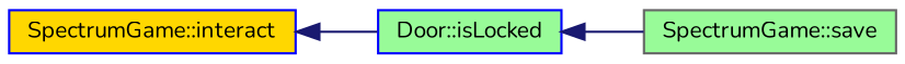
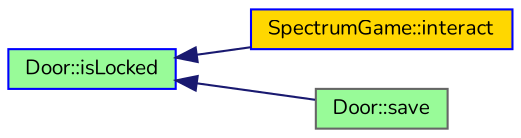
  digraph {
    fontname=Nunito
    rankdir=LR
    node [color=blue fillcolor=palegreen fontname=Nunito fontsize=10 shape=record style=filled]
    edge [color=midnightblue dir=back fontname=Nunito fontsize=10 labelfontname=Helvetica labelfontsize=10 style=solid]
    n1 [fontcolor=black height=0.2 label="Door::isLocked" width=0.4]
    n2 [fillcolor=gold height=0.2 label="SpectrumGame::interact" width=0.4]
-   n3 [color=gray40 height=0.2 label="SpectrumGame::save" width=0.4]
-   n2 -> n1
+   n3 [color=gray40 height=0.2 label="Door::save" width=0.4]
+   n1 -> n2
    n1 -> n3
  }
